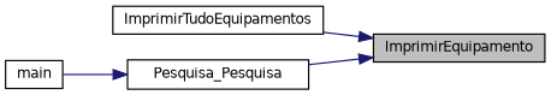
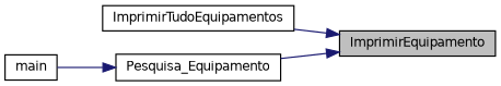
  digraph {
    rankdir=RL
    node [color=black fillcolor=white fontname=Helvetica fontsize=10 shape=record style=filled]
    edge [color=midnightblue dir=back fontname=Helvetica fontsize=10 labelfontname=Helvetica labelfontsize=10 style=solid]
    n1 [fillcolor=grey75 fontcolor=black height=0.2 label=ImprimirEquipamento width=0.4]
    n2 [height=0.2 label=ImprimirTudoEquipamentos width=0.4]
-   n3 [height=0.2 label=Pesquisa_Pesquisa width=0.4]
+   n3 [height=0.2 label=Pesquisa_Equipamento width=0.4]
    n4 [height=0.2 label=main width=0.4]
    n1 -> n2
    n1 -> n3
    n3 -> n4
  }
